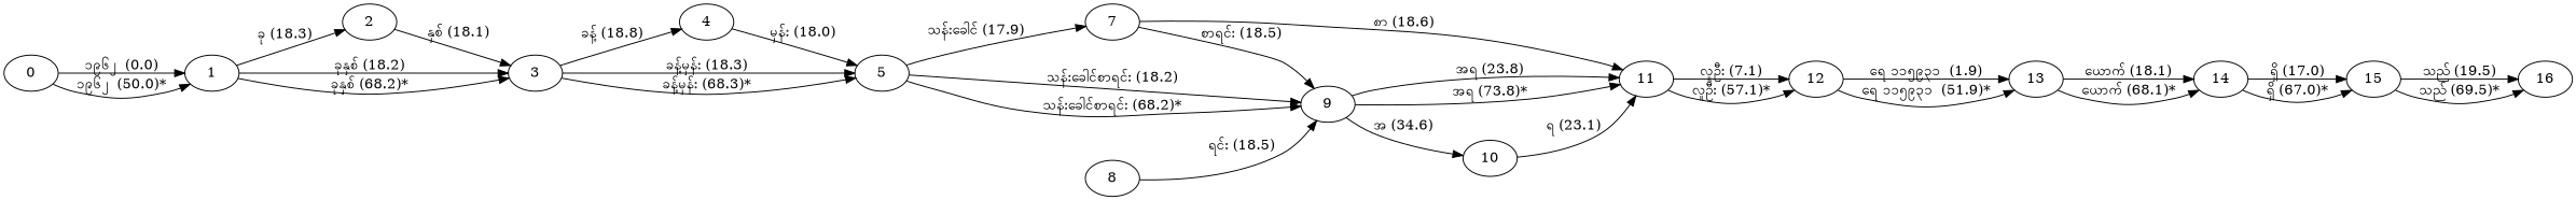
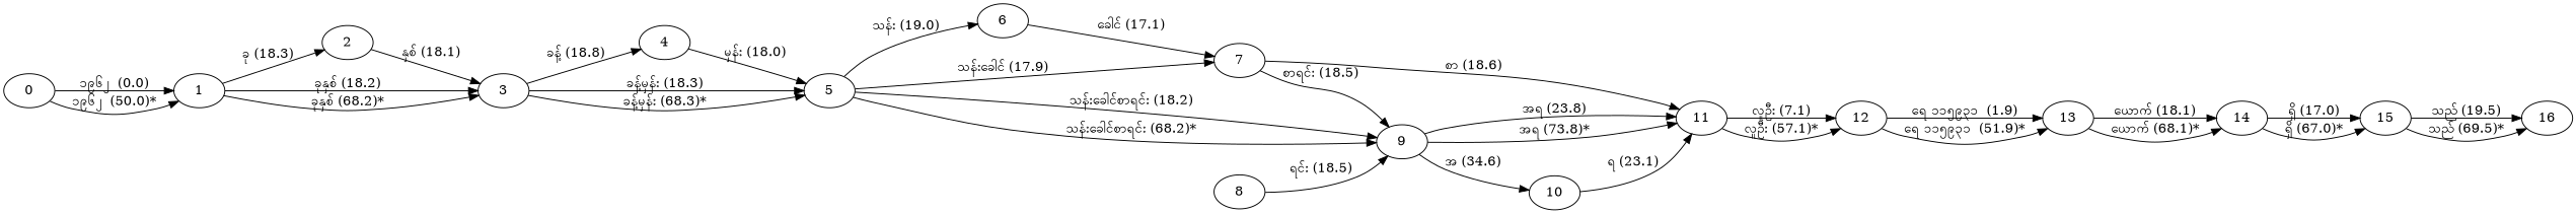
  digraph {
    rankdir=LR
    0
    1
    2
    3
    4
    5
+   6
    7
    9
    11
    10
    8
    12
    13
    14
    15
    16
    0 -> 1 [label="၁၉၆၂  (0.0)"]
    0 -> 1 [label="၁၉၆၂  (50.0)*"]
    1 -> 2 [label="ခု (18.3)"]
    1 -> 3 [label="ခုနှစ် (18.2)"]
    1 -> 3 [label="ခုနှစ် (68.2)*"]
    2 -> 3 [label="နှစ် (18.1)"]
    3 -> 4 [label="ခန့် (18.8)"]
    3 -> 5 [label="ခန့်မှန်း (18.3)"]
    3 -> 5 [label="ခန့်မှန်း (68.3)*"]
    4 -> 5 [label="မှန်း (18.0)"]
+   5 -> 6 [label="သန်း (19.0)"]
    5 -> 7 [label="သန်းခေါင် (17.9)"]
    5 -> 9 [label="သန်းခေါင်စာရင်း (18.2)"]
    5 -> 9 [label="သန်းခေါင်စာရင်း (68.2)*"]
+   6 -> 7 [label="ခေါင် (17.1)"]
    7 -> 9 [label="စာရင်း (18.5)"]
    7 -> 11 [label="စာ (18.6)"]
    9 -> 11 [label="အရ (23.8)"]
    9 -> 11 [label="အရ (73.8)*"]
    9 -> 10 [label="အ (34.6)"]
    11 -> 12 [label="လူဦး (7.1)"]
    11 -> 12 [label="လူဦး (57.1)*"]
    10 -> 11 [label="ရ (23.1)"]
    8 -> 9 [label="ရင်း (18.5)"]
    12 -> 13 [label="ရေ ၁၁၅၉၃၁  (1.9)"]
    12 -> 13 [label="ရေ ၁၁၅၉၃၁  (51.9)*"]
    13 -> 14 [label="ယောက် (18.1)"]
    13 -> 14 [label="ယောက် (68.1)*"]
    14 -> 15 [label="ရှိ (17.0)"]
    14 -> 15 [label="ရှိ (67.0)*"]
    15 -> 16 [label="သည် (19.5)"]
    15 -> 16 [label="သည် (69.5)*"]
  }
